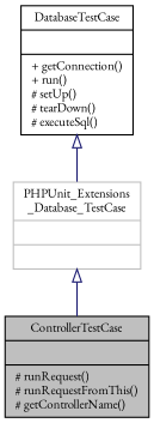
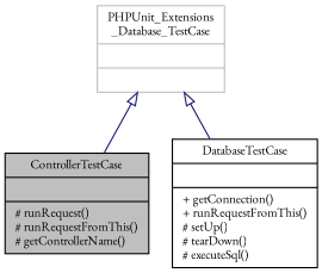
  digraph {
    fontname="EB Garamond"
    node [color=black fillcolor=white fontname="EB Garamond" fontsize=10 shape=record style=filled]
    edge [arrowtail=onormal color=midnightblue dir=back fontname="EB Garamond" fontsize=10 labelfontname=Helvetica labelfontsize=10 style=solid]
    n1 [fillcolor=grey75 fontcolor=black height=0.2 label="{ControllerTestCase\n||# runRequest()\l# runRequestFromThis()\l# getControllerName()\l}" width=0.4]
-   n2 [height=0.2 label="{DatabaseTestCase\n||+ getConnection()\l+ run()\l# setUp()\l# tearDown()\l# executeSql()\l}" width=0.4]
+   n2 [height=0.2 label="{DatabaseTestCase\n||+ getConnection()\l+ runRequestFromThis()\l# setUp()\l# tearDown()\l# executeSql()\l}" width=0.4]
    n3 [color=grey75 height=0.2 label="{PHPUnit_Extensions\l_Database_TestCase\n||}" width=0.4]
    n3 -> n1
-   n2 -> n3
+   n3 -> n2
  }
